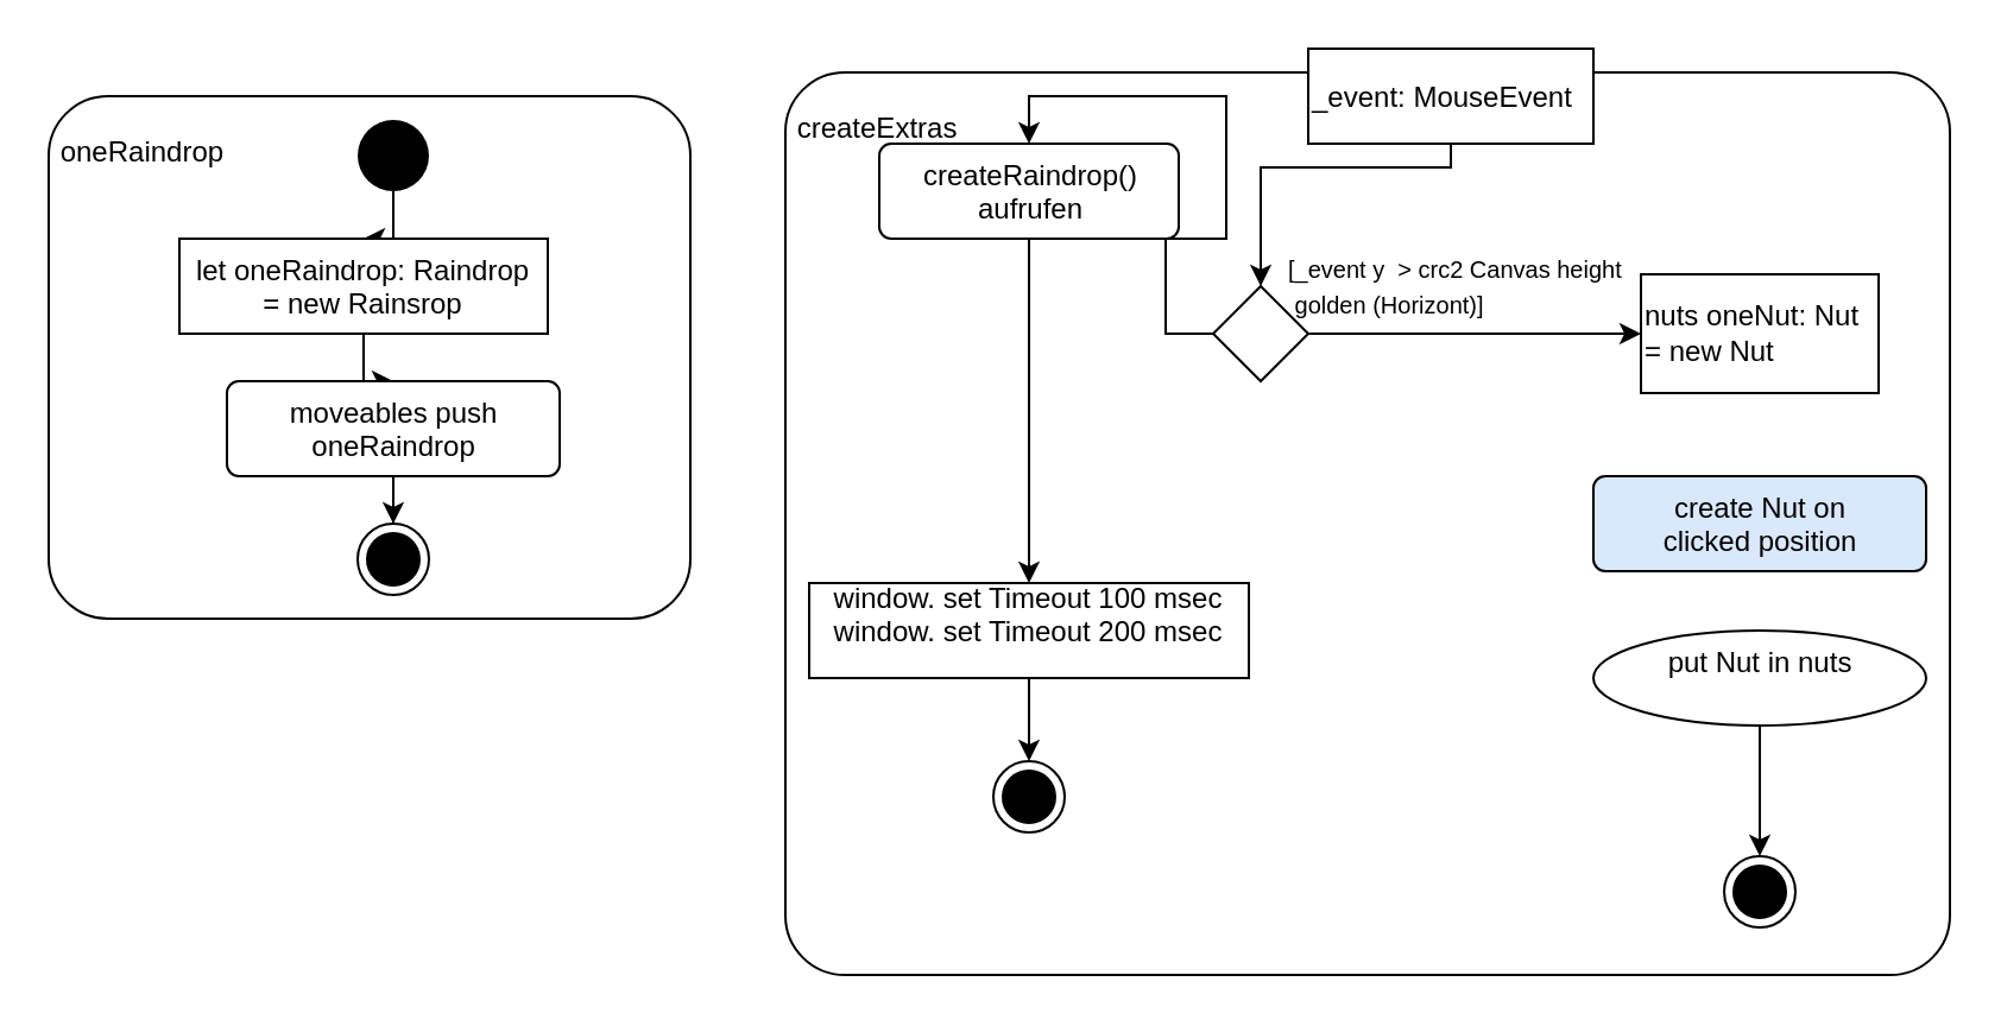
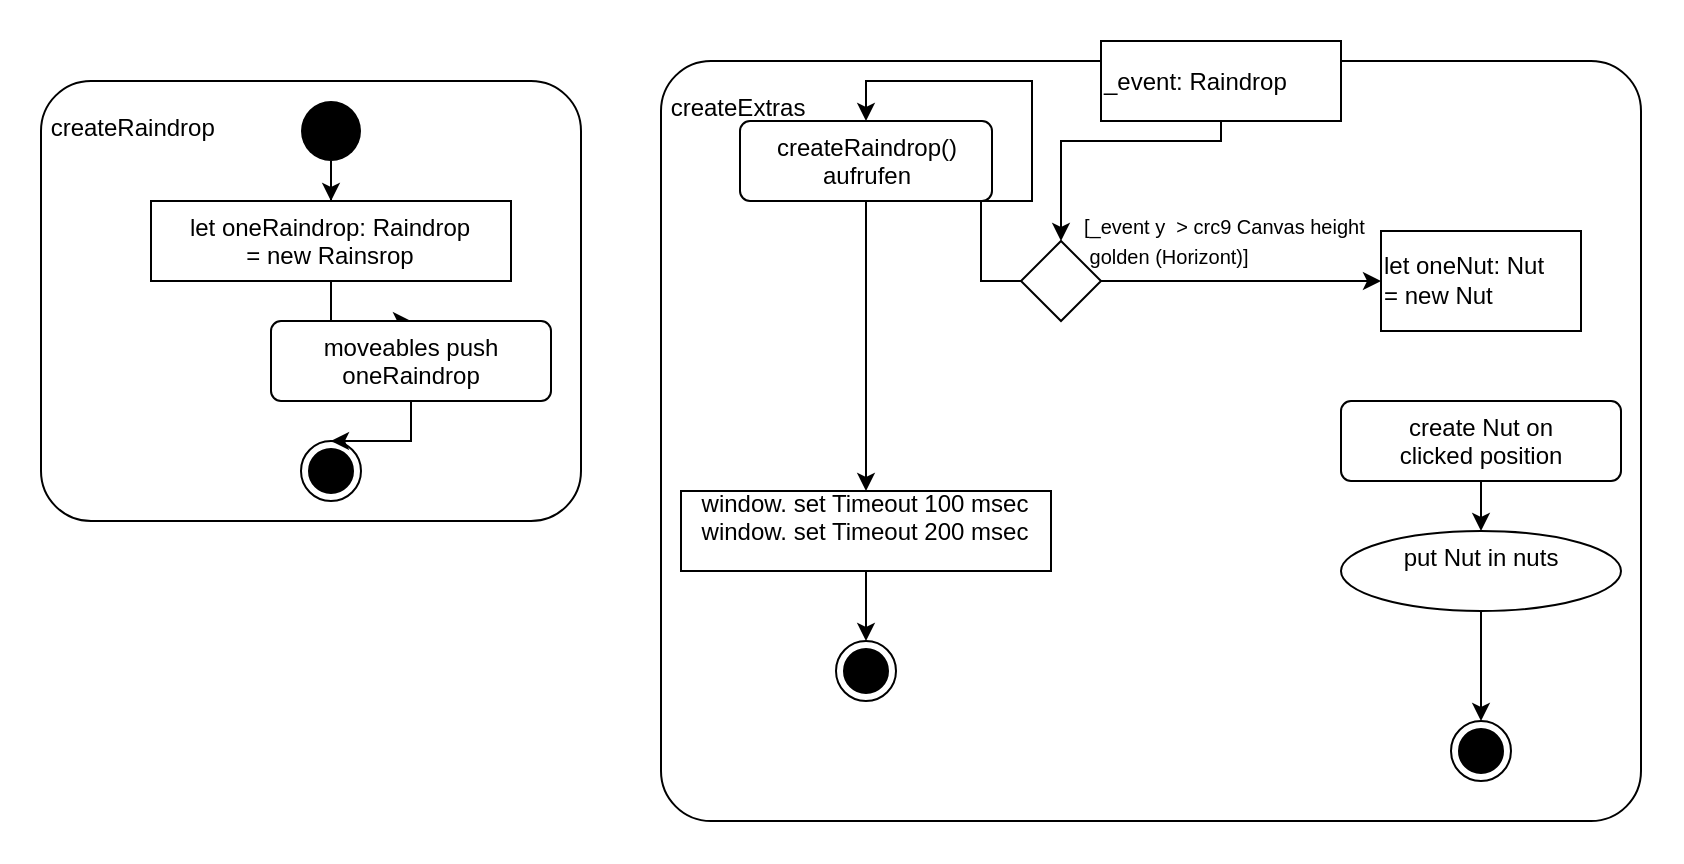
  <mxCell id="0" />
  <mxCell id="1" parent="0" />
- <mxCell id="2" value="&amp;nbsp;oneRaindrop" style="html=1;align=left;verticalAlign=top;rounded=1;absoluteArcSize=1;arcSize=50;dashed=0;spacingTop=10;spacingRight=30;" vertex="1" parent="1"><mxGeometry x="20" y="40" width="270" height="220" as="geometry" /></mxCell>
+ <mxCell id="2" value="&amp;nbsp;createRaindrop" style="html=1;align=left;verticalAlign=top;rounded=1;absoluteArcSize=1;arcSize=50;dashed=0;spacingTop=10;spacingRight=30;" vertex="1" parent="1"><mxGeometry x="20" y="40" width="270" height="220" as="geometry" /></mxCell>
  <mxCell id="3" style="edgeStyle=orthogonalEdgeStyle;rounded=0;orthogonalLoop=1;jettySize=auto;html=1;entryX=0.5;entryY=0;entryDx=0;entryDy=0;" edge="1" parent="1" source="4" target="6"><mxGeometry relative="1" as="geometry" /></mxCell>
  <mxCell id="4" value="" style="ellipse;fillColor=#000000;strokeColor=none;align=left;" vertex="1" parent="1"><mxGeometry x="150" y="50" width="30" height="30" as="geometry" /></mxCell>
  <mxCell id="5" style="edgeStyle=orthogonalEdgeStyle;rounded=0;orthogonalLoop=1;jettySize=auto;html=1;entryX=0.5;entryY=0;entryDx=0;entryDy=0;" edge="1" parent="1" source="6" target="16"><mxGeometry relative="1" as="geometry" /></mxCell>
- <mxCell id="6" value="let oneRaindrop: Raindrop &#10;= new Rainsrop" style="text;align=center;verticalAlign=middle;dashed=0;fillColor=#ffffff;strokeColor=#000000;" vertex="1" parent="1"><mxGeometry x="75" y="100" width="155" height="40" as="geometry" /></mxCell>
+ <mxCell id="6" value="let oneRaindrop: Raindrop &#10;= new Rainsrop" style="text;align=center;verticalAlign=middle;dashed=0;fillColor=#ffffff;strokeColor=#000000;" vertex="1" parent="1"><mxGeometry x="75" y="100" width="180" height="40" as="geometry" /></mxCell>
  <mxCell id="7" value="&amp;nbsp;createExtras" style="html=1;align=left;verticalAlign=top;rounded=1;absoluteArcSize=1;arcSize=50;dashed=0;spacingTop=10;spacingRight=30;" vertex="1" parent="1"><mxGeometry x="330" y="30" width="490" height="380" as="geometry" /></mxCell>
  <mxCell id="8" value="" style="ellipse;html=1;shape=endState;fillColor=#000000;strokeColor=#000000;align=left;" vertex="1" parent="1"><mxGeometry x="150" y="220" width="30" height="30" as="geometry" /></mxCell>
  <mxCell id="9" value="" style="ellipse;html=1;shape=endState;fillColor=#000000;strokeColor=#000000;align=left;" vertex="1" parent="1"><mxGeometry x="725" y="360" width="30" height="30" as="geometry" /></mxCell>
  <mxCell id="10" style="edgeStyle=orthogonalEdgeStyle;rounded=0;orthogonalLoop=1;jettySize=auto;html=1;entryX=0.5;entryY=0;entryDx=0;entryDy=0;" edge="1" parent="1" source="11" target="14"><mxGeometry relative="1" as="geometry"><Array as="points"><mxPoint x="610" y="70" /><mxPoint x="530" y="70" /></Array></mxGeometry></mxCell>
- <mxCell id="11" value="_event: MouseEvent" style="fontStyle=0;align=left;" vertex="1" parent="1"><mxGeometry x="550" y="20" width="120" height="40" as="geometry" /></mxCell>
+ <mxCell id="11" value="_event: Raindrop" style="fontStyle=0;align=left;" vertex="1" parent="1"><mxGeometry x="550" y="20" width="120" height="40" as="geometry" /></mxCell>
  <mxCell id="12" value="" style="edgeStyle=orthogonalEdgeStyle;rounded=0;orthogonalLoop=1;jettySize=auto;html=1;" edge="1" parent="1" source="14" target="17"><mxGeometry relative="1" as="geometry" /></mxCell>
  <mxCell id="13" style="edgeStyle=orthogonalEdgeStyle;rounded=0;orthogonalLoop=1;jettySize=auto;html=1;entryX=0.5;entryY=0;entryDx=0;entryDy=0;fontSize=12;" edge="1" parent="1" source="14" target="24"><mxGeometry relative="1" as="geometry" /></mxCell>
  <mxCell id="14" value="" style="rhombus;align=left;" vertex="1" parent="1"><mxGeometry x="510" y="120" width="40" height="40" as="geometry" /></mxCell>
  <mxCell id="15" style="edgeStyle=orthogonalEdgeStyle;rounded=0;orthogonalLoop=1;jettySize=auto;html=1;entryX=0.5;entryY=0;entryDx=0;entryDy=0;" edge="1" parent="1" source="16" target="8"><mxGeometry relative="1" as="geometry" /></mxCell>
- <mxCell id="16" value="moveables push&lt;br&gt;&amp;nbsp;oneRaindrop&amp;nbsp;" style="html=1;align=center;verticalAlign=top;rounded=1;absoluteArcSize=1;arcSize=10;dashed=0;" vertex="1" parent="1"><mxGeometry x="95" y="160" width="140" height="40" as="geometry" /></mxCell>
- <mxCell id="17" value="nuts oneNut: Nut&lt;br&gt;= new Nut" style="whiteSpace=wrap;html=1;align=left;" vertex="1" parent="1"><mxGeometry x="690" y="115" width="100" height="50" as="geometry" /></mxCell>
- <mxCell id="19" value="create Nut on &lt;br&gt;clicked position" style="html=1;align=center;verticalAlign=top;rounded=1;absoluteArcSize=1;arcSize=10;dashed=0;fillColor=#dae8fc;" vertex="1" parent="1"><mxGeometry x="670" y="200" width="140" height="40" as="geometry" /></mxCell>
+ <mxCell id="16" value="moveables push&lt;br&gt;&amp;nbsp;oneRaindrop&amp;nbsp;" style="html=1;align=center;verticalAlign=top;rounded=1;absoluteArcSize=1;arcSize=10;dashed=0;" vertex="1" parent="1"><mxGeometry x="135" y="160" width="140" height="40" as="geometry" /></mxCell>
+ <mxCell id="17" value="let oneNut: Nut&lt;br&gt;= new Nut" style="whiteSpace=wrap;html=1;align=left;" vertex="1" parent="1"><mxGeometry x="690" y="115" width="100" height="50" as="geometry" /></mxCell>
+ <mxCell id="18" style="edgeStyle=orthogonalEdgeStyle;rounded=0;orthogonalLoop=1;jettySize=auto;html=1;" edge="1" parent="1" source="19" target="21"><mxGeometry relative="1" as="geometry" /></mxCell>
+ <mxCell id="19" value="create Nut on &lt;br&gt;clicked position" style="html=1;align=center;verticalAlign=top;rounded=1;absoluteArcSize=1;arcSize=10;dashed=0;" vertex="1" parent="1"><mxGeometry x="670" y="200" width="140" height="40" as="geometry" /></mxCell>
  <mxCell id="20" style="edgeStyle=orthogonalEdgeStyle;rounded=0;orthogonalLoop=1;jettySize=auto;html=1;entryX=0.5;entryY=0;entryDx=0;entryDy=0;" edge="1" parent="1" source="21" target="9"><mxGeometry relative="1" as="geometry" /></mxCell>
  <mxCell id="21" value="put Nut in nuts" style="ellipse;html=1;align=center;verticalAlign=top;absoluteArcSize=1;arcSize=10;dashed=0;" vertex="1" parent="1"><mxGeometry x="670" y="265" width="140" height="40" as="geometry" /></mxCell>
- <mxCell id="22" value="&lt;font style=&quot;font-size: 10px&quot;&gt;[_event y&amp;nbsp; &amp;gt; crc2 Canvas height&lt;br&gt;&amp;nbsp;golden (Horizont)]&lt;/font&gt;" style="text;html=1;align=left;verticalAlign=middle;resizable=0;points=[];autosize=1;strokeColor=none;fillColor=none;" vertex="1" parent="1"><mxGeometry x="540" y="100" width="160" height="40" as="geometry" /></mxCell>
+ <mxCell id="22" value="&lt;font style=&quot;font-size: 10px&quot;&gt;[_event y&amp;nbsp; &amp;gt; crc9 Canvas height&lt;br&gt;&amp;nbsp;golden (Horizont)]&lt;/font&gt;" style="text;html=1;align=left;verticalAlign=middle;resizable=0;points=[];autosize=1;strokeColor=none;fillColor=none;" vertex="1" parent="1"><mxGeometry x="540" y="100" width="160" height="40" as="geometry" /></mxCell>
  <mxCell id="23" style="edgeStyle=orthogonalEdgeStyle;rounded=0;orthogonalLoop=1;jettySize=auto;html=1;entryX=0.5;entryY=0;entryDx=0;entryDy=0;fontSize=12;" edge="1" parent="1" source="24" target="27"><mxGeometry relative="1" as="geometry" /></mxCell>
  <mxCell id="24" value="&lt;span style=&quot;font-size: 12px&quot;&gt;createRaindrop() &lt;br&gt;aufrufen&lt;/span&gt;" style="html=1;align=center;verticalAlign=top;rounded=1;absoluteArcSize=1;arcSize=10;dashed=0;fontSize=10;" vertex="1" parent="1"><mxGeometry x="369.5" y="60" width="126" height="40" as="geometry" /></mxCell>
  <mxCell id="25" value="" style="ellipse;html=1;shape=endState;fillColor=#000000;strokeColor=#000000;align=left;" vertex="1" parent="1"><mxGeometry x="417.5" y="320" width="30" height="30" as="geometry" /></mxCell>
  <mxCell id="26" style="edgeStyle=orthogonalEdgeStyle;rounded=0;orthogonalLoop=1;jettySize=auto;html=1;entryX=0.5;entryY=0;entryDx=0;entryDy=0;fontSize=12;" edge="1" parent="1" source="27" target="25"><mxGeometry relative="1" as="geometry" /></mxCell>
  <mxCell id="27" value="window. set Timeout 100 msec&#10;window. set Timeout 200 msec&#10;" style="text;align=center;verticalAlign=middle;dashed=0;fillColor=#ffffff;strokeColor=#000000;fontSize=12;" vertex="1" parent="1"><mxGeometry x="340" y="245" width="185" height="40" as="geometry" /></mxCell>
